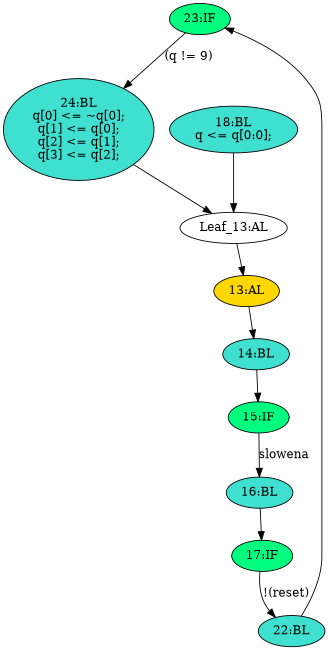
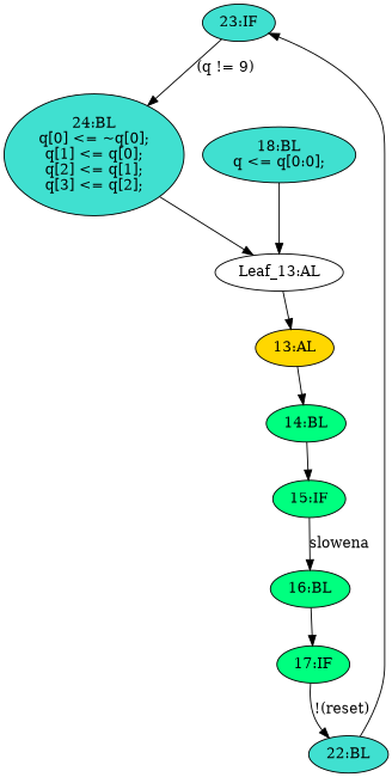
  strict digraph {
    node [fillcolor=turquoise statements="[]" style=filled typ=Block]
    edge [cond="[]" lineno=None]
-   n1 [ast="<pyverilog.vparser.ast.IfStatement object at 0x7fa4fbd0ebd0>" fillcolor=springgreen label="23:IF" typ=IfStatement]
+   n1 [ast="<pyverilog.vparser.ast.IfStatement object at 0x7fa4fbd0ebd0>" label="23:IF" typ=IfStatement]
    n2 [ast="<pyverilog.vparser.ast.Block object at 0x7fa4ffec5d10>" label="24:BL\nq[0] <= ~q[0];\nq[1] <= q[0];\nq[2] <= q[1];\nq[3] <= q[2];" statements="[<pyverilog.vparser.ast.NonblockingSubstitution object at 0x7fa4fbd7d610>, <pyverilog.vparser.ast.NonblockingSubstitution object at 0x7fa4fbd66ad0>, <pyverilog.vparser.ast.NonblockingSubstitution object at 0x7fa4fc181610>, <pyverilog.vparser.ast.NonblockingSubstitution object at 0x7fa4fbde0d10>]"]
    n3 [def_var="['q']" label="Leaf_13:AL" fillcolor="" statements="" style="" typ=""]
    n4 [ast="<pyverilog.vparser.ast.Always object at 0x7fa4fbd77390>" clk_sens=True fillcolor=gold label="13:AL" sens="['clk']" typ=Always use_var="['q', 'reset', 'slowena']"]
    n5 [ast="<pyverilog.vparser.ast.IfStatement object at 0x7fa4fbd63610>" fillcolor=springgreen label="17:IF" typ=IfStatement]
    n6 [ast="<pyverilog.vparser.ast.Block object at 0x7fa4fbd63890>" label="22:BL"]
    n7 [ast="<pyverilog.vparser.ast.Block object at 0x7fa4fbd16910>" label="18:BL\nq <= q[0:0];" statements="[<pyverilog.vparser.ast.NonblockingSubstitution object at 0x7fa4fbd634d0>]"]
-   n8 [ast="<pyverilog.vparser.ast.Block object at 0x7fa4fbd771d0>" label="14:BL"]
+   n8 [ast="<pyverilog.vparser.ast.Block object at 0x7fa4fbd771d0>" fillcolor=springgreen label="14:BL"]
    n9 [ast="<pyverilog.vparser.ast.IfStatement object at 0x7fa4fbd0e550>" fillcolor=springgreen label="15:IF" typ=IfStatement]
-   n10 [ast="<pyverilog.vparser.ast.Block object at 0x7fa4fbd03fd0>" label="16:BL"]
+   n10 [ast="<pyverilog.vparser.ast.Block object at 0x7fa4fbd03fd0>" fillcolor=springgreen label="16:BL"]
    n1 -> n2 [cond="['q']" label="(q != 9)" lineno=23]
    n2 -> n3
    n3 -> n4 [cond="" lineno=""]
    n4 -> n8
    n5 -> n6 [cond="['reset']" label="!(reset)" lineno=17]
    n6 -> n1
    n7 -> n3
    n8 -> n9
    n9 -> n10 [cond="['slowena']" label=slowena lineno=15]
    n10 -> n5
  }
